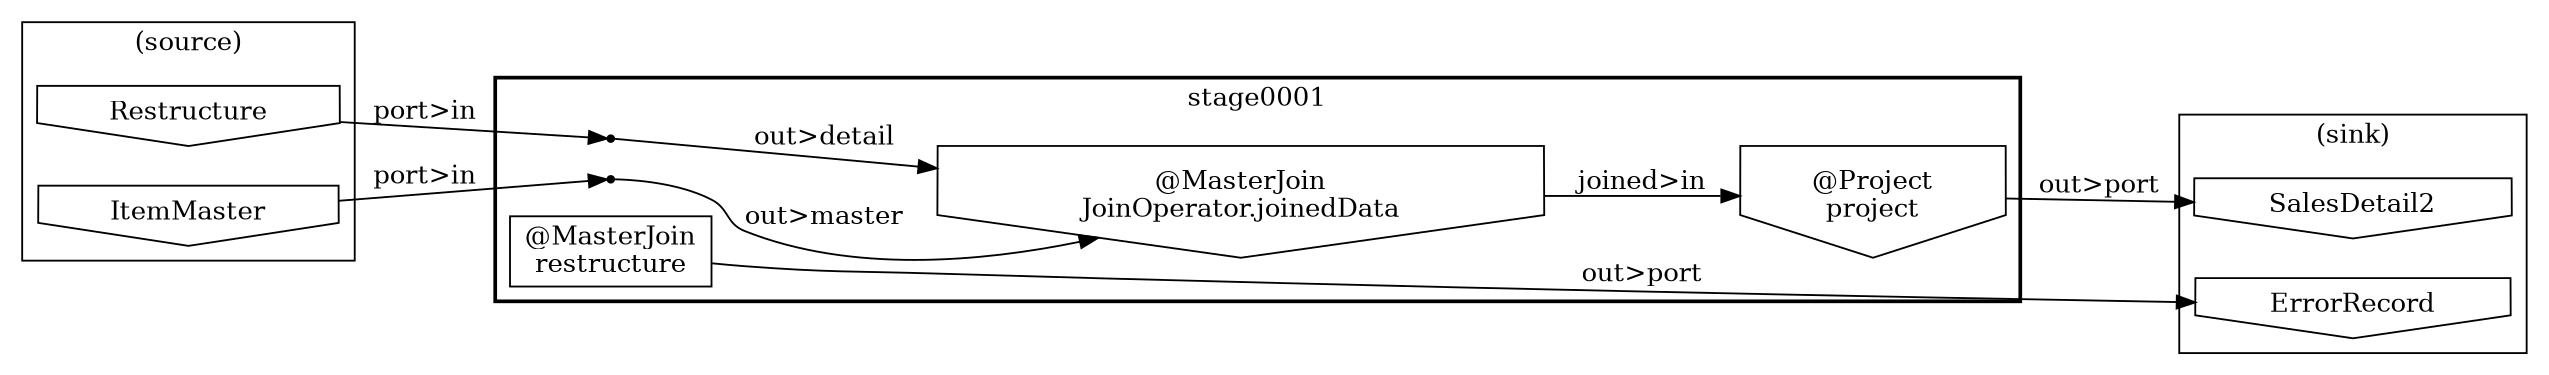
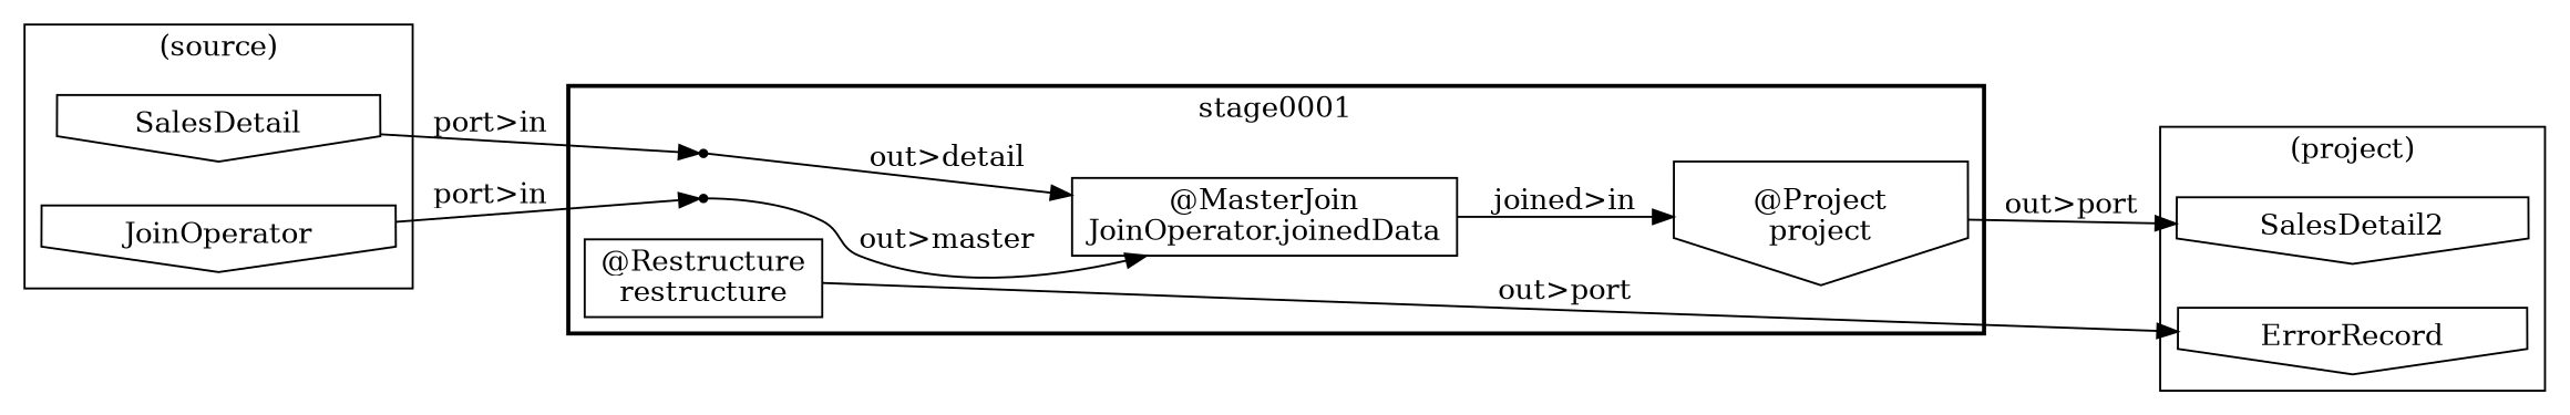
  digraph {
    fontname="DejaVu Serif"
    rankdir=LR
    node [fontname="DejaVu Serif" shape=invhouse]
    edge [fontname="DejaVu Serif"]
    "76b2eda9-4e74-46d9-8d4e-652731109109" [shape=point]
    "7b5386c6-2378-4e7f-add2-21ff5f7dd6d3" [shape=point]
-   n3 [label="@MasterJoin\nJoinOperator.joinedData"]
-   n4 [label="@MasterJoin\nrestructure" shape=box]
+   n3 [label="@MasterJoin\nJoinOperator.joinedData" shape=box]
+   n4 [label="@Restructure\nrestructure" shape=box]
    n5 [label="@Project\nproject"]
    n6 [label=SalesDetail2]
    n7 [label=ErrorRecord]
-   n8 [label=Restructure]
-   n9 [label=ItemMaster]
+   n8 [label=SalesDetail]
+   n9 [label=JoinOperator]
    subgraph cluster_1 {
      label=stage0001
      style=bold
      "76b2eda9-4e74-46d9-8d4e-652731109109"
      "7b5386c6-2378-4e7f-add2-21ff5f7dd6d3"
      n3
      n4
      n5
    }
    subgraph cluster_2 {
-     label="(sink)"
+     label="(project)"
      n6
      n7
    }
    subgraph cluster_3 {
      label="(source)"
      n8
      n9
    }
    "76b2eda9-4e74-46d9-8d4e-652731109109" -> n3 [label="out>master"]
    "7b5386c6-2378-4e7f-add2-21ff5f7dd6d3" -> n3 [label="out>detail"]
    n3 -> n5 [label="joined>in"]
    n4 -> n7 [label="out>port"]
    n5 -> n6 [label="out>port"]
    n8 -> "7b5386c6-2378-4e7f-add2-21ff5f7dd6d3" [label="port>in"]
    n9 -> "76b2eda9-4e74-46d9-8d4e-652731109109" [label="port>in"]
  }
